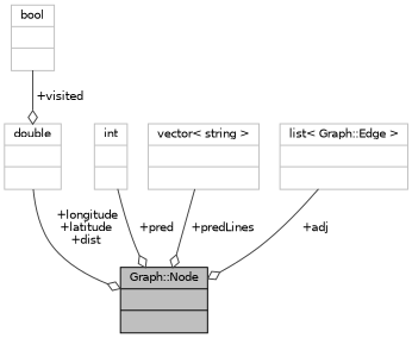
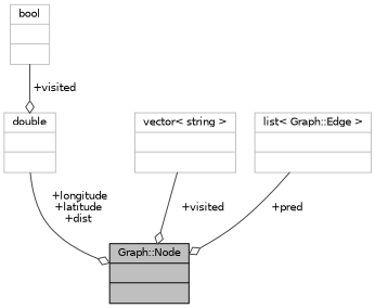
  digraph {
    node [color=grey75 fontname=Helvetica fontsize=10 shape=record]
    edge [arrowhead=odiamond color=grey25 fontname=Helvetica fontsize=10 labelfontname=Helvetica labelfontsize=10 style=solid]
    n1 [color=black fillcolor=grey75 fontcolor=black height=0.2 label="{Graph::Node\n||}" style=filled width=0.4]
    n2 [height=0.2 label="{double\n||}" width=0.4]
-   n3 [height=0.2 label="{int\n||}" width=0.4]
    n4 [height=0.2 label="{bool\n||}" width=0.4]
    n5 [height=0.2 label="{vector\< string \>\n||}" width=0.4]
    n6 [height=0.2 label="{list\< Graph::Edge \>\n||}" width=0.4]
    n2 -> n1 [label=" +longitude\n+latitude\n+dist"]
-   n3 -> n1 [label=" +pred"]
    n4 -> n2 [label=" +visited"]
-   n5 -> n1 [label=" +predLines"]
-   n6 -> n1 [label=" +adj"]
+   n5 -> n1 [label=" +visited"]
+   n6 -> n1 [label=" +pred"]
  }
